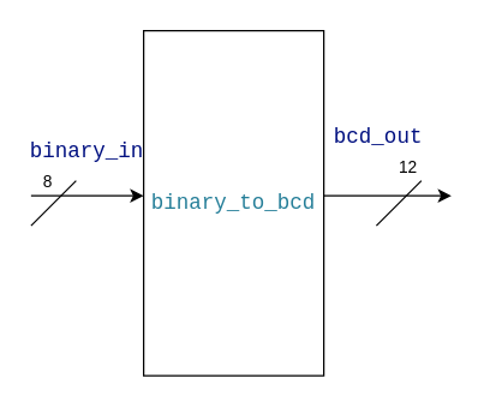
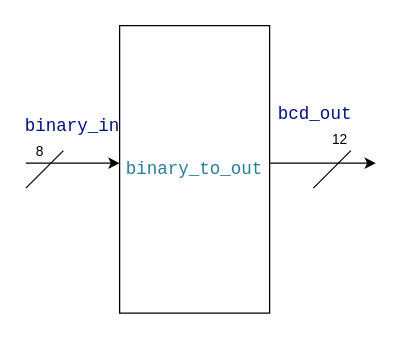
  <mxCell id="0" />
  <mxCell id="1" parent="0" />
- <mxCell id="2" value="&lt;div style=&quot;color: rgb(59, 59, 59); background-color: rgb(255, 255, 255); font-family: Consolas, &amp;quot;Courier New&amp;quot;, monospace; font-size: 14px; line-height: 19px; white-space: pre;&quot;&gt;&lt;span style=&quot;color: #267f99;&quot;&gt;binary_to_bcd&lt;/span&gt;&lt;/div&gt;" style="rounded=0;whiteSpace=wrap;html=1;" vertex="1" parent="1"><mxGeometry x="95" y="20" width="120" height="230" as="geometry" /></mxCell>
+ <mxCell id="2" value="&lt;div style=&quot;color: rgb(59, 59, 59); background-color: rgb(255, 255, 255); font-family: Consolas, &amp;quot;Courier New&amp;quot;, monospace; font-size: 14px; line-height: 19px; white-space: pre;&quot;&gt;&lt;span style=&quot;color: #267f99;&quot;&gt;binary_to_out&lt;/span&gt;&lt;/div&gt;" style="rounded=0;whiteSpace=wrap;html=1;" vertex="1" parent="1"><mxGeometry x="95" y="20" width="120" height="230" as="geometry" /></mxCell>
  <mxCell id="3" value="" style="endArrow=classic;html=1;rounded=0;" edge="1" parent="1"><mxGeometry width="50" height="50" relative="1" as="geometry"><mxPoint x="20" y="130" as="sourcePoint" /><mxPoint x="95" y="130" as="targetPoint" /></mxGeometry></mxCell>
  <mxCell id="4" value="&lt;div style=&quot;color: rgb(59, 59, 59); font-family: Consolas, &amp;quot;Courier New&amp;quot;, monospace; font-size: 14px; line-height: 19px; white-space-collapse: preserve;&quot;&gt;&lt;span style=&quot;color: #001080;&quot;&gt;binary_in&lt;/span&gt;&lt;/div&gt;" style="edgeLabel;html=1;align=center;verticalAlign=middle;resizable=0;points=[];" vertex="1" connectable="0" parent="3"><mxGeometry x="-0.035" relative="1" as="geometry"><mxPoint y="-30" as="offset" /></mxGeometry></mxCell>
  <mxCell id="5" value="" style="endArrow=classic;html=1;rounded=0;" edge="1" parent="1"><mxGeometry width="50" height="50" relative="1" as="geometry"><mxPoint x="215" y="130" as="sourcePoint" /><mxPoint x="300" y="130" as="targetPoint" /></mxGeometry></mxCell>
  <mxCell id="6" value="&lt;div style=&quot;color: rgb(59, 59, 59); font-family: Consolas, &amp;quot;Courier New&amp;quot;, monospace; font-size: 14px; line-height: 19px; white-space-collapse: preserve;&quot;&gt;&lt;span style=&quot;color: #001080;&quot;&gt;bcd_out&lt;/span&gt;&lt;/div&gt;" style="edgeLabel;html=1;align=center;verticalAlign=middle;resizable=0;points=[];" vertex="1" connectable="0" parent="5"><mxGeometry x="-0.369" relative="1" as="geometry"><mxPoint x="8" y="-40" as="offset" /></mxGeometry></mxCell>
  <mxCell id="7" value="" style="endArrow=none;html=1;rounded=0;" edge="1" parent="1"><mxGeometry width="50" height="50" relative="1" as="geometry"><mxPoint x="20" y="150" as="sourcePoint" /><mxPoint x="50" y="120" as="targetPoint" /></mxGeometry></mxCell>
  <mxCell id="8" value="8" style="edgeLabel;html=1;align=center;verticalAlign=middle;resizable=0;points=[];" vertex="1" connectable="0" parent="7"><mxGeometry x="0.607" y="1" relative="1" as="geometry"><mxPoint x="-13" y="-5" as="offset" /></mxGeometry></mxCell>
  <mxCell id="9" value="" style="endArrow=none;html=1;rounded=0;" edge="1" parent="1"><mxGeometry width="50" height="50" relative="1" as="geometry"><mxPoint x="250" y="150" as="sourcePoint" /><mxPoint x="280" y="120" as="targetPoint" /></mxGeometry></mxCell>
  <mxCell id="10" value="12" style="edgeLabel;html=1;align=center;verticalAlign=middle;resizable=0;points=[];" vertex="1" connectable="0" parent="9"><mxGeometry x="-0.233" y="-1" relative="1" as="geometry"><mxPoint x="8" y="-29" as="offset" /></mxGeometry></mxCell>
